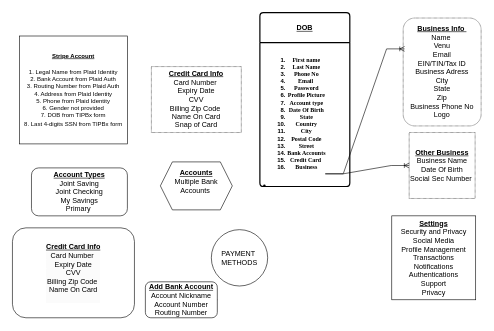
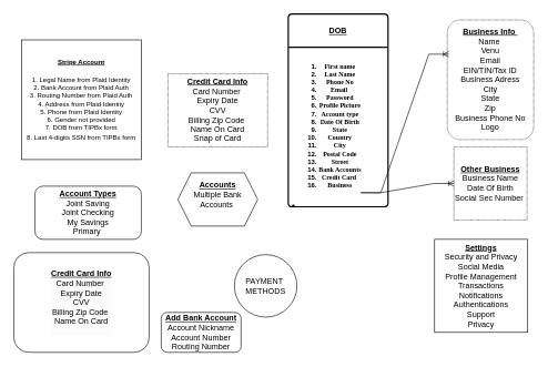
  <mxCell id="0" />
  <mxCell id="1" parent="0" />
  <mxCell id="2" value="&lt;b&gt;&lt;u&gt;Other Business&lt;/u&gt;&lt;/b&gt;&lt;div&gt;&lt;span style=&quot;background-color: initial;&quot;&gt;Business Name&lt;/span&gt;&lt;br&gt;&lt;/div&gt;&lt;div&gt;&lt;span style=&quot;background-color: initial;&quot;&gt;Date Of Birth&lt;/span&gt;&lt;/div&gt;&lt;div&gt;&lt;span style=&quot;background-color: initial;&quot;&gt;Social Sec Number&amp;nbsp;&lt;/span&gt;&lt;/div&gt;" style="whiteSpace=wrap;html=1;aspect=fixed;dashed=1;dashPattern=1 1;" vertex="1" parent="1"><mxGeometry x="682" y="220" width="110" height="110" as="geometry" /></mxCell>
  <mxCell id="3" value="&lt;b&gt;&lt;u&gt;Credit Card Info&lt;/u&gt;&lt;/b&gt;&lt;div&gt;Card Number&amp;nbsp;&lt;/div&gt;&lt;div&gt;Expiry Date&lt;/div&gt;&lt;div&gt;CVV&lt;/div&gt;&lt;div&gt;Billing Zip Code&amp;nbsp;&lt;/div&gt;&lt;div&gt;Name On Card&lt;/div&gt;&lt;div&gt;Snap of Card&lt;/div&gt;" style="rounded=0;whiteSpace=wrap;html=1;dashed=1;dashPattern=1 1;" vertex="1" parent="1"><mxGeometry x="252" y="110" width="150" height="110" as="geometry" /></mxCell>
  <mxCell id="4" value="&lt;b&gt;&lt;u&gt;Business Info&amp;nbsp;&lt;/u&gt;&lt;/b&gt;&lt;div&gt;Name&amp;nbsp;&lt;/div&gt;&lt;div&gt;Venu&lt;/div&gt;&lt;div&gt;Email&lt;/div&gt;&lt;div&gt;EIN/TIN/Tax ID&lt;/div&gt;&lt;div&gt;Business Adress&lt;/div&gt;&lt;div&gt;City&lt;/div&gt;&lt;div&gt;State&lt;/div&gt;&lt;div&gt;Zip&lt;/div&gt;&lt;div&gt;Business Phone No&lt;/div&gt;&lt;div&gt;Logo&lt;/div&gt;" style="rounded=1;whiteSpace=wrap;html=1;dashed=1;dashPattern=1 1;" vertex="1" parent="1"><mxGeometry x="672" y="29" width="130" height="180" as="geometry" /></mxCell>
  <mxCell id="5" value="" style="endArrow=classic;html=1;rounded=0;" edge="1" parent="1" source="17"><mxGeometry width="50" height="50" relative="1" as="geometry"><mxPoint x="326" y="499" as="sourcePoint" /><mxPoint x="326" y="499" as="targetPoint" /></mxGeometry></mxCell>
- <mxCell id="6" value="&lt;div&gt;&lt;u&gt;&lt;b&gt;&lt;br&gt;&lt;/b&gt;&lt;/u&gt;&lt;/div&gt;&lt;u&gt;&lt;b&gt;Accounts&lt;/b&gt;&lt;/u&gt;&lt;div&gt;&lt;span style=&quot;background-color: initial;&quot;&gt;Multiple Bank Accounts&amp;nbsp;&lt;/span&gt;&lt;div&gt;&amp;nbsp;&lt;/div&gt;&lt;div&gt;&lt;br&gt;&lt;/div&gt;&lt;/div&gt;" style="shape=hexagon;perimeter=hexagonPerimeter2;whiteSpace=wrap;html=1;fixedSize=1;align=center;verticalAlign=middle;" vertex="1" parent="1"><mxGeometry x="267" y="269" width="120" height="80" as="geometry" /></mxCell>
+ <mxCell id="6" value="&lt;div&gt;&lt;u&gt;&lt;b&gt;&lt;br&gt;&lt;/b&gt;&lt;/u&gt;&lt;/div&gt;&lt;u&gt;&lt;b&gt;Accounts&lt;/b&gt;&lt;/u&gt;&lt;div&gt;&lt;span style=&quot;background-color: initial;&quot;&gt;Multiple Bank Accounts&amp;nbsp;&lt;/span&gt;&lt;div&gt;&amp;nbsp;&lt;/div&gt;&lt;div&gt;&lt;br&gt;&lt;/div&gt;&lt;/div&gt;" style="shape=hexagon;perimeter=hexagonPerimeter2;whiteSpace=wrap;html=1;fixedSize=1;align=center;verticalAlign=middle;" vertex="1" parent="1"><mxGeometry x="267" y="259" width="120" height="80" as="geometry" /></mxCell>
  <mxCell id="7" value="&lt;b style=&quot;font-size: 10px;&quot;&gt;&lt;u style=&quot;&quot;&gt;&lt;font style=&quot;font-size: 10px;&quot;&gt;Stripe Account&lt;/font&gt;&lt;/u&gt;&lt;/b&gt;&lt;div&gt;&lt;span style=&quot;font-size: 10px;&quot;&gt;&lt;b&gt;&lt;u&gt;&lt;br&gt;&lt;/u&gt;&lt;/b&gt;&lt;/span&gt;&lt;div style=&quot;font-size: 10px;&quot;&gt;&lt;span style=&quot;white-space-collapse: preserve;&quot;&gt;&lt;font style=&quot;font-size: 10px;&quot;&gt;1. Legal Name from Plaid Identity&lt;br&gt;2. Bank Account from Plaid Auth&lt;br&gt;3. Routing Number from Plaid Auth&lt;br&gt;4. Address from Plaid Identity&lt;br&gt;5. Phone from Plaid Identity&lt;br&gt;6. Gender not provided&lt;br&gt;7. DOB from TIPBx form&lt;br&gt;8. Last 4-digits SSN from TIPBx form&lt;/font&gt;&lt;span style=&quot;font-size: 13px;&quot;&gt;&lt;br&gt;&lt;/span&gt;&lt;/span&gt;&lt;/div&gt;&lt;/div&gt;" style="whiteSpace=wrap;html=1;aspect=fixed;" vertex="1" parent="1"><mxGeometry x="32" y="59" width="180" height="180" as="geometry" /></mxCell>
  <mxCell id="8" value="&lt;b&gt;&lt;u&gt;Account Types&lt;/u&gt;&lt;/b&gt;&lt;div&gt;Joint Saving&lt;/div&gt;&lt;div&gt;Joint Checking&lt;/div&gt;&lt;div&gt;My Savings&lt;/div&gt;&lt;div&gt;Primary&amp;nbsp;&lt;/div&gt;" style="rounded=1;whiteSpace=wrap;html=1;" vertex="1" parent="1"><mxGeometry x="52" y="279" width="160" height="80" as="geometry" /></mxCell>
  <mxCell id="9" value="&lt;b&gt;&lt;u&gt;Settings&lt;/u&gt;&lt;/b&gt;&lt;div&gt;Security and Privacy&lt;/div&gt;&lt;div&gt;Social Media&lt;/div&gt;&lt;div&gt;Profile Management&lt;/div&gt;&lt;div&gt;Transactions&lt;/div&gt;&lt;div&gt;Notifications&lt;/div&gt;&lt;div&gt;Authentications&lt;/div&gt;&lt;div&gt;Support&lt;/div&gt;&lt;div&gt;Privacy&lt;/div&gt;" style="whiteSpace=wrap;html=1;aspect=fixed;" vertex="1" parent="1"><mxGeometry x="653" y="359" width="140" height="140" as="geometry" /></mxCell>
  <mxCell id="10" value="PAYMENT&amp;nbsp;&lt;div&gt;METHODS&lt;/div&gt;" style="ellipse;whiteSpace=wrap;html=1;aspect=fixed;" vertex="1" parent="1"><mxGeometry x="352" y="382" width="94" height="94" as="geometry" /></mxCell>
  <mxCell id="11" value="&lt;b style=&quot;forced-color-adjust: none; color: rgb(0, 0, 0); font-family: Helvetica; font-size: 12px; font-style: normal; font-variant-ligatures: normal; font-variant-caps: normal; letter-spacing: normal; orphans: 2; text-align: center; text-indent: 0px; text-transform: none; widows: 2; word-spacing: 0px; -webkit-text-stroke-width: 0px; white-space: normal; background-color: rgb(251, 251, 251); text-decoration-thickness: initial; text-decoration-style: initial; text-decoration-color: initial;&quot;&gt;&lt;u style=&quot;forced-color-adjust: none;&quot;&gt;Credit Card Info&lt;/u&gt;&lt;/b&gt;&lt;div style=&quot;forced-color-adjust: none; color: rgb(0, 0, 0); font-family: Helvetica; font-size: 12px; font-style: normal; font-variant-ligatures: normal; font-variant-caps: normal; font-weight: 400; letter-spacing: normal; orphans: 2; text-align: center; text-indent: 0px; text-transform: none; widows: 2; word-spacing: 0px; -webkit-text-stroke-width: 0px; white-space: normal; background-color: rgb(251, 251, 251); text-decoration-thickness: initial; text-decoration-style: initial; text-decoration-color: initial;&quot;&gt;Card Number&amp;nbsp;&lt;/div&gt;&lt;div style=&quot;forced-color-adjust: none; color: rgb(0, 0, 0); font-family: Helvetica; font-size: 12px; font-style: normal; font-variant-ligatures: normal; font-variant-caps: normal; font-weight: 400; letter-spacing: normal; orphans: 2; text-align: center; text-indent: 0px; text-transform: none; widows: 2; word-spacing: 0px; -webkit-text-stroke-width: 0px; white-space: normal; background-color: rgb(251, 251, 251); text-decoration-thickness: initial; text-decoration-style: initial; text-decoration-color: initial;&quot;&gt;Expiry Date&lt;/div&gt;&lt;div style=&quot;forced-color-adjust: none; color: rgb(0, 0, 0); font-family: Helvetica; font-size: 12px; font-style: normal; font-variant-ligatures: normal; font-variant-caps: normal; font-weight: 400; letter-spacing: normal; orphans: 2; text-align: center; text-indent: 0px; text-transform: none; widows: 2; word-spacing: 0px; -webkit-text-stroke-width: 0px; white-space: normal; background-color: rgb(251, 251, 251); text-decoration-thickness: initial; text-decoration-style: initial; text-decoration-color: initial;&quot;&gt;CVV&lt;/div&gt;&lt;div style=&quot;forced-color-adjust: none; color: rgb(0, 0, 0); font-family: Helvetica; font-size: 12px; font-style: normal; font-variant-ligatures: normal; font-variant-caps: normal; font-weight: 400; letter-spacing: normal; orphans: 2; text-align: center; text-indent: 0px; text-transform: none; widows: 2; word-spacing: 0px; -webkit-text-stroke-width: 0px; white-space: normal; background-color: rgb(251, 251, 251); text-decoration-thickness: initial; text-decoration-style: initial; text-decoration-color: initial;&quot;&gt;Billing Zip Code&amp;nbsp;&lt;/div&gt;&lt;div style=&quot;forced-color-adjust: none; color: rgb(0, 0, 0); font-family: Helvetica; font-size: 12px; font-style: normal; font-variant-ligatures: normal; font-variant-caps: normal; font-weight: 400; letter-spacing: normal; orphans: 2; text-align: center; text-indent: 0px; text-transform: none; widows: 2; word-spacing: 0px; -webkit-text-stroke-width: 0px; white-space: normal; background-color: rgb(251, 251, 251); text-decoration-thickness: initial; text-decoration-style: initial; text-decoration-color: initial;&quot;&gt;Name On Card&lt;/div&gt;&lt;div style=&quot;forced-color-adjust: none; color: rgb(0, 0, 0); font-family: Helvetica; font-size: 12px; font-style: normal; font-variant-ligatures: normal; font-variant-caps: normal; font-weight: 400; letter-spacing: normal; orphans: 2; text-align: center; text-indent: 0px; text-transform: none; widows: 2; word-spacing: 0px; -webkit-text-stroke-width: 0px; white-space: normal; background-color: rgb(251, 251, 251); text-decoration-thickness: initial; text-decoration-style: initial; text-decoration-color: initial;&quot;&gt;&lt;br&gt;&lt;/div&gt;" style="rounded=1;whiteSpace=wrap;html=1;" vertex="1" parent="1"><mxGeometry x="20.25" y="379" width="203.5" height="150" as="geometry" /></mxCell>
  <mxCell id="12" value="" style="edgeStyle=entityRelationEdgeStyle;fontSize=12;html=1;endArrow=ERoneToMany;rounded=0;entryX=0.018;entryY=0.286;entryDx=0;entryDy=0;entryPerimeter=0;exitX=0.727;exitY=0.912;exitDx=0;exitDy=0;exitPerimeter=0;" edge="1" parent="1" source="15" target="4"><mxGeometry width="100" height="100" relative="1" as="geometry"><mxPoint x="572" y="289" as="sourcePoint" /><mxPoint x="622" y="199" as="targetPoint" /><Array as="points"><mxPoint x="592" y="259" /><mxPoint x="592" y="159" /></Array></mxGeometry></mxCell>
  <mxCell id="13" value="" style="edgeStyle=entityRelationEdgeStyle;fontSize=12;html=1;endArrow=ERoneToMany;rounded=0;exitX=0.727;exitY=0.912;exitDx=0;exitDy=0;exitPerimeter=0;entryX=0;entryY=0.5;entryDx=0;entryDy=0;" edge="1" parent="1" source="15" target="2"><mxGeometry width="100" height="100" relative="1" as="geometry"><mxPoint x="565.861" y="289" as="sourcePoint" /><mxPoint x="672" y="468.2" as="targetPoint" /></mxGeometry></mxCell>
  <mxCell id="14" value="&lt;b style=&quot;font-size: 12px;&quot;&gt;&lt;u&gt;DOB&lt;/u&gt;&lt;/b&gt;" style="swimlane;childLayout=stackLayout;horizontal=1;startSize=50;horizontalStack=0;rounded=1;fontSize=14;fontStyle=0;strokeWidth=2;resizeParent=0;resizeLast=1;shadow=0;dashed=0;align=center;arcSize=4;whiteSpace=wrap;html=1;" vertex="1" parent="1"><mxGeometry x="433" y="20" width="150" height="290" as="geometry" /></mxCell>
  <mxCell id="15" value="&lt;h5 style=&quot;text-align: center;&quot;&gt;&lt;ol&gt;&lt;li&gt;&lt;font face=&quot;Tahoma&quot;&gt;&lt;span style=&quot;background-color: initial; text-wrap: wrap;&quot;&gt;First name&lt;/span&gt;&lt;/font&gt;&lt;/li&gt;&lt;li&gt;&lt;font face=&quot;Tahoma&quot;&gt;Last Name&lt;/font&gt;&lt;/li&gt;&lt;li&gt;&lt;font face=&quot;Tahoma&quot;&gt;Phone No&lt;/font&gt;&lt;/li&gt;&lt;li&gt;&lt;font face=&quot;Tahoma&quot;&gt;Email&amp;nbsp;&lt;/font&gt;&lt;/li&gt;&lt;li&gt;&lt;font face=&quot;Tahoma&quot;&gt;Password&lt;/font&gt;&lt;/li&gt;&lt;li&gt;&lt;font face=&quot;Tahoma&quot;&gt;Profile Picture&lt;/font&gt;&lt;/li&gt;&lt;li&gt;&lt;font face=&quot;Tahoma&quot;&gt;Account type&lt;/font&gt;&lt;/li&gt;&lt;li&gt;&lt;font face=&quot;Tahoma&quot;&gt;Date Of Birth&lt;/font&gt;&lt;/li&gt;&lt;li&gt;&lt;font face=&quot;Tahoma&quot;&gt;State&lt;/font&gt;&lt;/li&gt;&lt;li&gt;&lt;font face=&quot;Tahoma&quot;&gt;Country&lt;/font&gt;&lt;/li&gt;&lt;li&gt;&lt;font face=&quot;Tahoma&quot;&gt;City&lt;/font&gt;&lt;/li&gt;&lt;li&gt;&lt;font face=&quot;Tahoma&quot;&gt;Postal Code&lt;/font&gt;&lt;/li&gt;&lt;li&gt;&lt;font face=&quot;Tahoma&quot;&gt;Street&lt;/font&gt;&lt;/li&gt;&lt;li&gt;&lt;font face=&quot;Tahoma&quot;&gt;Bank Accounts&lt;/font&gt;&lt;/li&gt;&lt;li&gt;&lt;font face=&quot;Tahoma&quot;&gt;Credit Card&amp;nbsp;&lt;/font&gt;&lt;/li&gt;&lt;li&gt;&lt;font face=&quot;Tahoma&quot;&gt;Business&lt;/font&gt;&lt;/li&gt;&lt;/ol&gt;&lt;/h5&gt;&lt;div&gt;&lt;li style=&quot;text-wrap: wrap;&quot;&gt;&lt;br&gt;&lt;/li&gt;&lt;/div&gt;" style="align=left;strokeColor=none;fillColor=none;spacingLeft=4;fontSize=12;verticalAlign=top;resizable=0;rotatable=0;part=1;html=1;" vertex="1" parent="14"><mxGeometry y="50" width="150" height="240" as="geometry" /></mxCell>
  <mxCell id="16" value="" style="endArrow=classic;html=1;rounded=0;" edge="1" parent="1" target="17"><mxGeometry width="50" height="50" relative="1" as="geometry"><mxPoint x="326" y="499" as="sourcePoint" /><mxPoint x="326" y="499" as="targetPoint" /></mxGeometry></mxCell>
  <mxCell id="17" value="&lt;b&gt;&lt;u&gt;Add Bank Account&lt;/u&gt;&lt;/b&gt;&lt;div&gt;Account Nickname&lt;/div&gt;&lt;div&gt;Account Number&lt;/div&gt;&lt;div&gt;Routing Number&lt;/div&gt;" style="rounded=1;whiteSpace=wrap;html=1;" vertex="1" parent="1"><mxGeometry x="242" y="469" width="120" height="60" as="geometry" /></mxCell>
